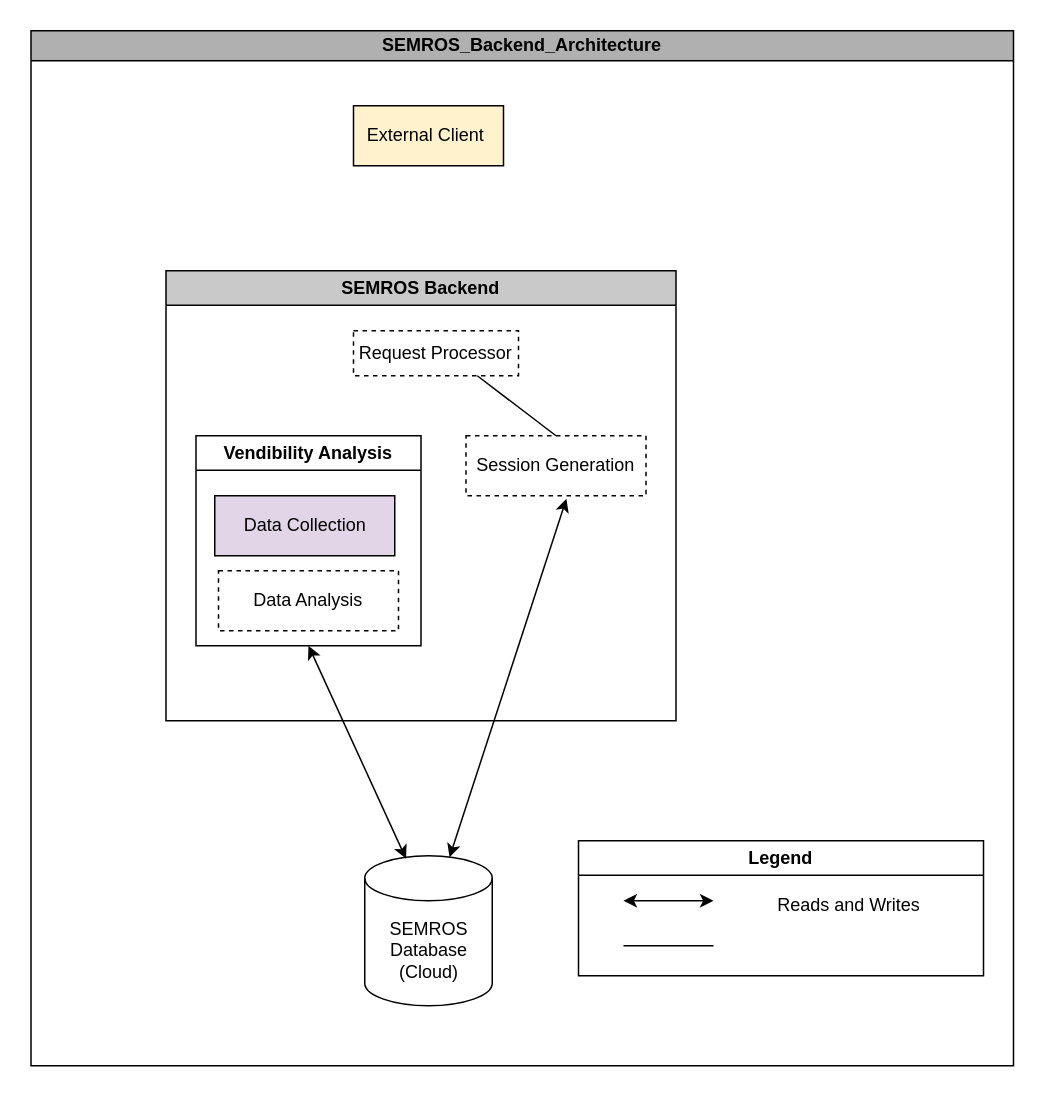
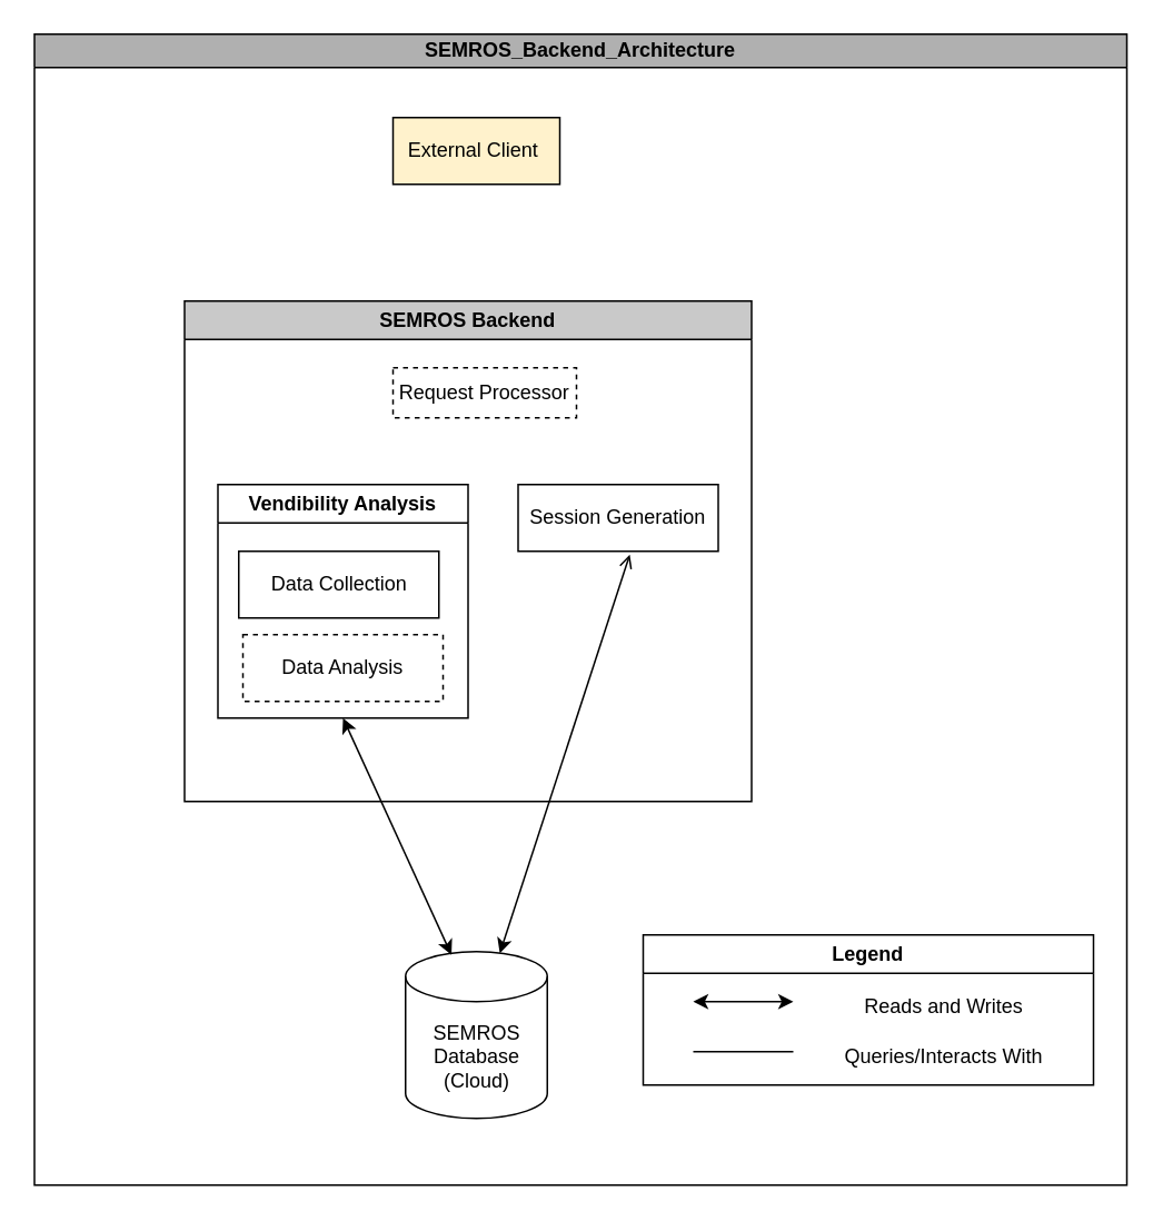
  <mxCell id="0" />
  <mxCell id="1" parent="0" />
  <mxCell id="2" value="SEMROS_Backend_Architecture" style="swimlane;whiteSpace=wrap;html=1;startSize=20;fillColor=#B0B0B0;" parent="1" vertex="1"><mxGeometry x="20" y="20" width="655" height="690" as="geometry" /></mxCell>
  <mxCell id="3" value="SEMROS Backend" style="swimlane;whiteSpace=wrap;html=1;fillColor=#C9C9C9;" parent="2" vertex="1"><mxGeometry x="90" y="160" width="340" height="300" as="geometry"><mxRectangle x="130" y="190" width="150" height="30" as="alternateBounds" /></mxGeometry></mxCell>
- <mxCell id="4" value="Session Generation" style="rounded=0;whiteSpace=wrap;html=1;dashed=1;" parent="3" vertex="1"><mxGeometry x="200" y="110" width="120" height="40" as="geometry" /></mxCell>
+ <mxCell id="4" value="Session Generation" style="rounded=0;whiteSpace=wrap;html=1;" parent="3" vertex="1"><mxGeometry x="200" y="110" width="120" height="40" as="geometry" /></mxCell>
  <mxCell id="5" value="Request Processor" style="rounded=0;whiteSpace=wrap;html=1;dashed=1;" vertex="1" parent="3"><mxGeometry x="125" y="40" width="110" height="30" as="geometry" /></mxCell>
- <mxCell id="6" value="" style="endArrow=none;html=1;rounded=0;entryX=0.5;entryY=0;entryDx=0;entryDy=0;exitX=0.75;exitY=1;exitDx=0;exitDy=0;" edge="1" parent="3" source="5" target="4"><mxGeometry width="50" height="50" relative="1" as="geometry"><mxPoint x="170" y="330" as="sourcePoint" /><mxPoint x="220" y="280" as="targetPoint" /></mxGeometry></mxCell>
  <mxCell id="7" value="Vendibility Analysis" style="swimlane;whiteSpace=wrap;html=1;" vertex="1" parent="3"><mxGeometry x="20" y="110" width="150" height="140" as="geometry" /></mxCell>
  <mxCell id="8" value="Data Analysis" style="rounded=0;whiteSpace=wrap;html=1;dashed=1;" parent="7" vertex="1"><mxGeometry x="15" y="90" width="120" height="40" as="geometry" /></mxCell>
- <mxCell id="9" value="Data Collection" style="rounded=0;whiteSpace=wrap;html=1;fillColor=#e1d5e7;" parent="7" vertex="1"><mxGeometry x="12.5" y="40" width="120" height="40" as="geometry" /></mxCell>
+ <mxCell id="9" value="Data Collection" style="rounded=0;whiteSpace=wrap;html=1;" parent="7" vertex="1"><mxGeometry x="12.5" y="40" width="120" height="40" as="geometry" /></mxCell>
  <mxCell id="10" value="SEMROS Database&lt;br&gt;(Cloud)" style="shape=cylinder3;whiteSpace=wrap;html=1;boundedLbl=1;backgroundOutline=1;size=15;" parent="2" vertex="1"><mxGeometry x="222.5" y="550" width="85" height="100" as="geometry" /></mxCell>
  <mxCell id="11" value="External Client&amp;nbsp;" style="rounded=0;whiteSpace=wrap;html=1;fillColor=#fff2cc;" parent="2" vertex="1"><mxGeometry x="215" y="50" width="100" height="40" as="geometry" /></mxCell>
  <mxCell id="12" value="Legend" style="swimlane;whiteSpace=wrap;html=1;" parent="2" vertex="1"><mxGeometry x="365" y="540" width="270" height="90" as="geometry" /></mxCell>
  <mxCell id="13" value="" style="endArrow=classic;startArrow=classic;html=1;rounded=0;" parent="12" edge="1"><mxGeometry width="50" height="50" relative="1" as="geometry"><mxPoint x="30" y="40" as="sourcePoint" /><mxPoint x="90" y="40" as="targetPoint" /></mxGeometry></mxCell>
  <mxCell id="14" value="Reads and Writes" style="text;html=1;align=center;verticalAlign=middle;resizable=0;points=[];autosize=1;strokeColor=none;fillColor=none;" parent="12" vertex="1"><mxGeometry x="120" y="28" width="120" height="30" as="geometry" /></mxCell>
  <mxCell id="15" value="" style="endArrow=none;html=1;rounded=0;" parent="12" edge="1"><mxGeometry width="50" height="50" relative="1" as="geometry"><mxPoint x="30" y="70" as="sourcePoint" /><mxPoint x="90" y="70" as="targetPoint" /></mxGeometry></mxCell>
+ <mxCell id="16" value="Queries/Interacts With" style="text;html=1;align=center;verticalAlign=middle;resizable=0;points=[];autosize=1;strokeColor=none;fillColor=none;" parent="12" vertex="1"><mxGeometry x="110" y="58" width="140" height="30" as="geometry" /></mxCell>
  <mxCell id="17" value="" style="endArrow=classic;startArrow=classic;html=1;rounded=0;exitX=0.324;exitY=0.02;exitDx=0;exitDy=0;exitPerimeter=0;" edge="1" parent="2" source="10"><mxGeometry width="50" height="50" relative="1" as="geometry"><mxPoint x="250" y="500" as="sourcePoint" /><mxPoint x="185" y="410" as="targetPoint" /></mxGeometry></mxCell>
- <mxCell id="18" value="" style="endArrow=classic;startArrow=classic;html=1;rounded=0;exitX=0.665;exitY=0.01;exitDx=0;exitDy=0;exitPerimeter=0;entryX=0.558;entryY=1.05;entryDx=0;entryDy=0;entryPerimeter=0;" edge="1" parent="2" source="10" target="4"><mxGeometry width="50" height="50" relative="1" as="geometry"><mxPoint x="260" y="562" as="sourcePoint" /><mxPoint x="185" y="400" as="targetPoint" /></mxGeometry></mxCell>
+ <mxCell id="18" value="" style="endArrow=open;startArrow=classic;html=1;rounded=0;exitX=0.665;exitY=0.01;exitDx=0;exitDy=0;exitPerimeter=0;entryX=0.558;entryY=1.05;entryDx=0;entryDy=0;entryPerimeter=0;" edge="1" parent="2" source="10" target="4"><mxGeometry width="50" height="50" relative="1" as="geometry"><mxPoint x="260" y="562" as="sourcePoint" /><mxPoint x="185" y="400" as="targetPoint" /></mxGeometry></mxCell>
